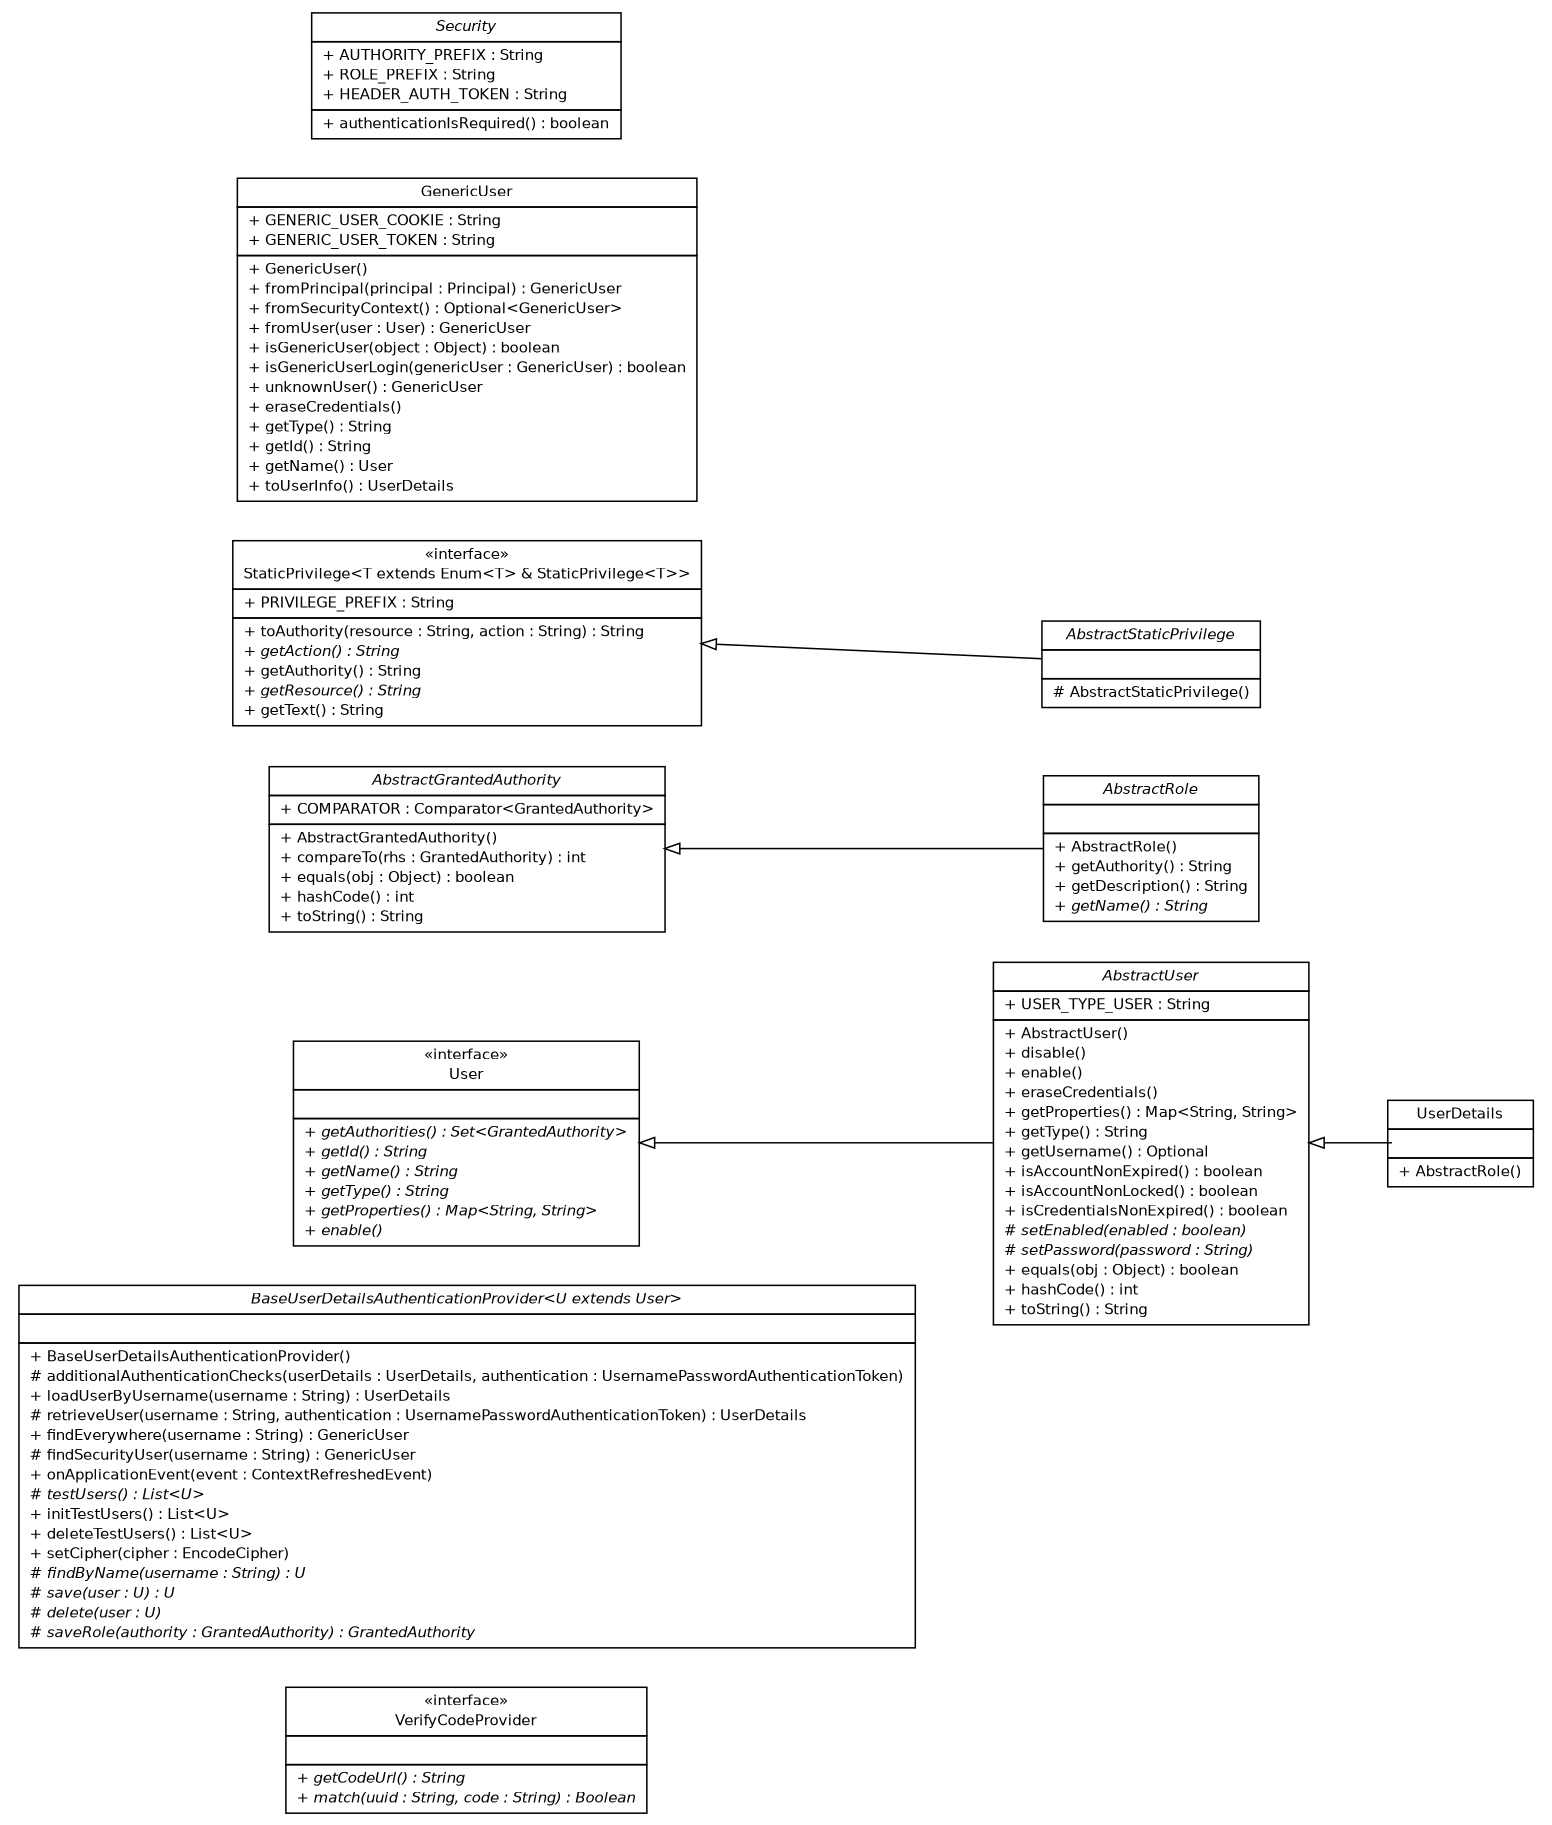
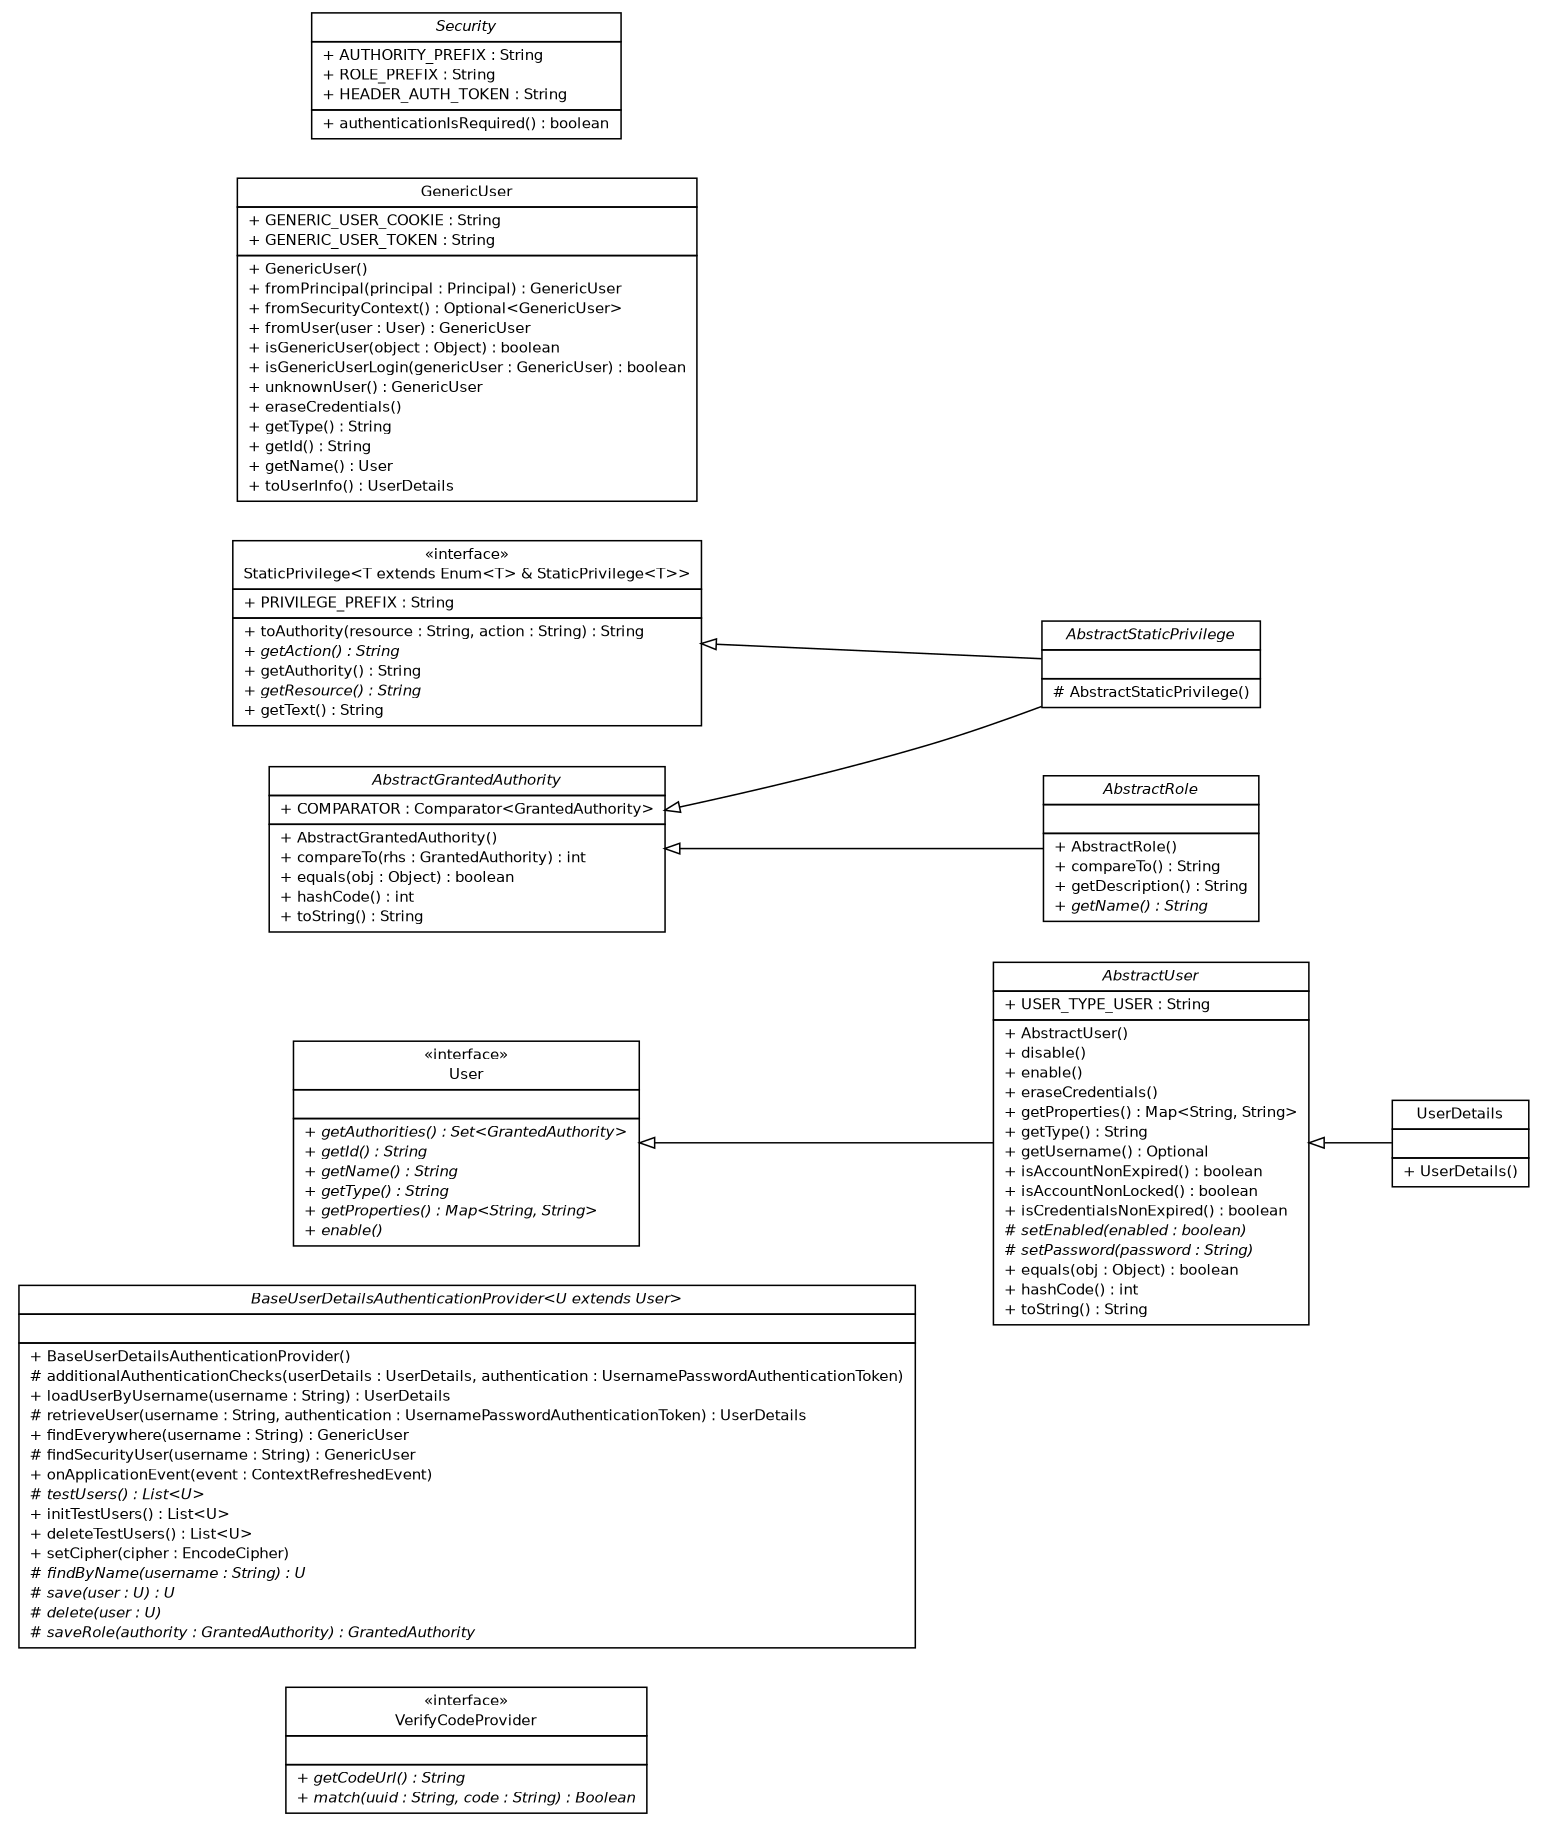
  digraph {
    nodesep=0.25
    rankdir=LR
    ranksep=0.5
    node [fontcolor=black fontname=Helvetica fontsize=10.0 shape=plaintext]
    edge [arrowtail=empty dir=back fontname=Helvetica fontsize=10 headport=p labelfontname=Helvetica labelfontsize=10 tailport=p]
    n1 [label=<<table title="cn.home1.oss.lib.security.api.VerifyCodeProvider" border="0" cellborder="1" cellspacing="0" cellpadding="2" port="p" href="./VerifyCodeProvider.html"> 		<tr><td><table border="0" cellspacing="0" cellpadding="1"> <tr><td align="center" balign="center"> &#171;interface&#187; </td></tr> <tr><td align="center" balign="center"> VerifyCodeProvider </td></tr> 		</table></td></tr> 		<tr><td><table border="0" cellspacing="0" cellpadding="1"> <tr><td align="left" balign="left">  </td></tr> 		</table></td></tr> 		<tr><td><table border="0" cellspacing="0" cellpadding="1"> <tr><td align="left" balign="left"><font face="Helvetica-Oblique" point-size="10.0"> + getCodeUrl() : String </font></td></tr> <tr><td align="left" balign="left"><font face="Helvetica-Oblique" point-size="10.0"> + match(uuid : String, code : String) : Boolean </font></td></tr> 		</table></td></tr> 		</table>>]
    n2 [label=<<table title="cn.home1.oss.lib.security.api.BaseUserDetailsAuthenticationProvider" border="0" cellborder="1" cellspacing="0" cellpadding="2" port="p" href="./BaseUserDetailsAuthenticationProvider.html"> 		<tr><td><table border="0" cellspacing="0" cellpadding="1"> <tr><td align="center" balign="center"><font face="Helvetica-Oblique"> BaseUserDetailsAuthenticationProvider&lt;U extends User&gt; </font></td></tr> 		</table></td></tr> 		<tr><td><table border="0" cellspacing="0" cellpadding="1"> <tr><td align="left" balign="left">  </td></tr> 		</table></td></tr> 		<tr><td><table border="0" cellspacing="0" cellpadding="1"> <tr><td align="left" balign="left"> + BaseUserDetailsAuthenticationProvider() </td></tr> <tr><td align="left" balign="left"> # additionalAuthenticationChecks(userDetails : UserDetails, authentication : UsernamePasswordAuthenticationToken) </td></tr> <tr><td align="left" balign="left"> + loadUserByUsername(username : String) : UserDetails </td></tr> <tr><td align="left" balign="left"> # retrieveUser(username : String, authentication : UsernamePasswordAuthenticationToken) : UserDetails </td></tr> <tr><td align="left" balign="left"> + findEverywhere(username : String) : GenericUser </td></tr> <tr><td align="left" balign="left"> # findSecurityUser(username : String) : GenericUser </td></tr> <tr><td align="left" balign="left"> + onApplicationEvent(event : ContextRefreshedEvent) </td></tr> <tr><td align="left" balign="left"><font face="Helvetica-Oblique" point-size="10.0"> # testUsers() : List&lt;U&gt; </font></td></tr> <tr><td align="left" balign="left"> + initTestUsers() : List&lt;U&gt; </td></tr> <tr><td align="left" balign="left"> + deleteTestUsers() : List&lt;U&gt; </td></tr> <tr><td align="left" balign="left"> + setCipher(cipher : EncodeCipher) </td></tr> <tr><td align="left" balign="left"><font face="Helvetica-Oblique" point-size="10.0"> # findByName(username : String) : U </font></td></tr> <tr><td align="left" balign="left"><font face="Helvetica-Oblique" point-size="10.0"> # save(user : U) : U </font></td></tr> <tr><td align="left" balign="left"><font face="Helvetica-Oblique" point-size="10.0"> # delete(user : U) </font></td></tr> <tr><td align="left" balign="left"><font face="Helvetica-Oblique" point-size="10.0"> # saveRole(authority : GrantedAuthority) : GrantedAuthority </font></td></tr> 		</table></td></tr> 		</table>>]
-   n3 [label=<<table title="cn.home1.oss.lib.security.api.UserDetails" border="0" cellborder="1" cellspacing="0" cellpadding="2" port="p" href="./UserDetails.html"> 		<tr><td><table border="0" cellspacing="0" cellpadding="1"> <tr><td align="center" balign="center"> UserDetails </td></tr> 		</table></td></tr> 		<tr><td><table border="0" cellspacing="0" cellpadding="1"> <tr><td align="left" balign="left">  </td></tr> 		</table></td></tr> 		<tr><td><table border="0" cellspacing="0" cellpadding="1"> <tr><td align="left" balign="left"> + AbstractRole() </td></tr> 		</table></td></tr> 		</table>>]
+   n3 [label=<<table title="cn.home1.oss.lib.security.api.UserDetails" border="0" cellborder="1" cellspacing="0" cellpadding="2" port="p" href="./UserDetails.html"> 		<tr><td><table border="0" cellspacing="0" cellpadding="1"> <tr><td align="center" balign="center"> UserDetails </td></tr> 		</table></td></tr> 		<tr><td><table border="0" cellspacing="0" cellpadding="1"> <tr><td align="left" balign="left">  </td></tr> 		</table></td></tr> 		<tr><td><table border="0" cellspacing="0" cellpadding="1"> <tr><td align="left" balign="left"> + UserDetails() </td></tr> 		</table></td></tr> 		</table>>]
    n4 [label=<<table title="cn.home1.oss.lib.security.api.AbstractStaticPrivilege" border="0" cellborder="1" cellspacing="0" cellpadding="2" port="p" href="./AbstractStaticPrivilege.html"> 		<tr><td><table border="0" cellspacing="0" cellpadding="1"> <tr><td align="center" balign="center"><font face="Helvetica-Oblique"> AbstractStaticPrivilege </font></td></tr> 		</table></td></tr> 		<tr><td><table border="0" cellspacing="0" cellpadding="1"> <tr><td align="left" balign="left">  </td></tr> 		</table></td></tr> 		<tr><td><table border="0" cellspacing="0" cellpadding="1"> <tr><td align="left" balign="left"> # AbstractStaticPrivilege() </td></tr> 		</table></td></tr> 		</table>>]
-   n5 [label=<<table title="cn.home1.oss.lib.security.api.AbstractRole" border="0" cellborder="1" cellspacing="0" cellpadding="2" port="p" href="./AbstractRole.html"> 		<tr><td><table border="0" cellspacing="0" cellpadding="1"> <tr><td align="center" balign="center"><font face="Helvetica-Oblique"> AbstractRole </font></td></tr> 		</table></td></tr> 		<tr><td><table border="0" cellspacing="0" cellpadding="1"> <tr><td align="left" balign="left">  </td></tr> 		</table></td></tr> 		<tr><td><table border="0" cellspacing="0" cellpadding="1"> <tr><td align="left" balign="left"> + AbstractRole() </td></tr> <tr><td align="left" balign="left"> + getAuthority() : String </td></tr> <tr><td align="left" balign="left"> + getDescription() : String </td></tr> <tr><td align="left" balign="left"><font face="Helvetica-Oblique" point-size="10.0"> + getName() : String </font></td></tr> 		</table></td></tr> 		</table>>]
+   n5 [label=<<table title="cn.home1.oss.lib.security.api.AbstractRole" border="0" cellborder="1" cellspacing="0" cellpadding="2" port="p" href="./AbstractRole.html"> 		<tr><td><table border="0" cellspacing="0" cellpadding="1"> <tr><td align="center" balign="center"><font face="Helvetica-Oblique"> AbstractRole </font></td></tr> 		</table></td></tr> 		<tr><td><table border="0" cellspacing="0" cellpadding="1"> <tr><td align="left" balign="left">  </td></tr> 		</table></td></tr> 		<tr><td><table border="0" cellspacing="0" cellpadding="1"> <tr><td align="left" balign="left"> + AbstractRole() </td></tr> <tr><td align="left" balign="left"> + compareTo() : String </td></tr> <tr><td align="left" balign="left"> + getDescription() : String </td></tr> <tr><td align="left" balign="left"><font face="Helvetica-Oblique" point-size="10.0"> + getName() : String </font></td></tr> 		</table></td></tr> 		</table>>]
    n6 [label=<<table title="cn.home1.oss.lib.security.api.GenericUser" border="0" cellborder="1" cellspacing="0" cellpadding="2" port="p" href="./GenericUser.html"> 		<tr><td><table border="0" cellspacing="0" cellpadding="1"> <tr><td align="center" balign="center"> GenericUser </td></tr> 		</table></td></tr> 		<tr><td><table border="0" cellspacing="0" cellpadding="1"> <tr><td align="left" balign="left"> + GENERIC_USER_COOKIE : String </td></tr> <tr><td align="left" balign="left"> + GENERIC_USER_TOKEN : String </td></tr> 		</table></td></tr> 		<tr><td><table border="0" cellspacing="0" cellpadding="1"> <tr><td align="left" balign="left"> + GenericUser() </td></tr> <tr><td align="left" balign="left"> + fromPrincipal(principal : Principal) : GenericUser </td></tr> <tr><td align="left" balign="left"> + fromSecurityContext() : Optional&lt;GenericUser&gt; </td></tr> <tr><td align="left" balign="left"> + fromUser(user : User) : GenericUser </td></tr> <tr><td align="left" balign="left"> + isGenericUser(object : Object) : boolean </td></tr> <tr><td align="left" balign="left"> + isGenericUserLogin(genericUser : GenericUser) : boolean </td></tr> <tr><td align="left" balign="left"> + unknownUser() : GenericUser </td></tr> <tr><td align="left" balign="left"> + eraseCredentials() </td></tr> <tr><td align="left" balign="left"> + getType() : String </td></tr> <tr><td align="left" balign="left"> + getId() : String </td></tr> <tr><td align="left" balign="left"> + getName() : User </td></tr> <tr><td align="left" balign="left"> + toUserInfo() : UserDetails </td></tr> 		</table></td></tr> 		</table>>]
    n7 [label=<<table title="cn.home1.oss.lib.security.api.User" border="0" cellborder="1" cellspacing="0" cellpadding="2" port="p" href="./User.html"> 		<tr><td><table border="0" cellspacing="0" cellpadding="1"> <tr><td align="center" balign="center"> &#171;interface&#187; </td></tr> <tr><td align="center" balign="center"> User </td></tr> 		</table></td></tr> 		<tr><td><table border="0" cellspacing="0" cellpadding="1"> <tr><td align="left" balign="left">  </td></tr> 		</table></td></tr> 		<tr><td><table border="0" cellspacing="0" cellpadding="1"> <tr><td align="left" balign="left"><font face="Helvetica-Oblique" point-size="10.0"> + getAuthorities() : Set&lt;GrantedAuthority&gt; </font></td></tr> <tr><td align="left" balign="left"><font face="Helvetica-Oblique" point-size="10.0"> + getId() : String </font></td></tr> <tr><td align="left" balign="left"><font face="Helvetica-Oblique" point-size="10.0"> + getName() : String </font></td></tr> <tr><td align="left" balign="left"><font face="Helvetica-Oblique" point-size="10.0"> + getType() : String </font></td></tr> <tr><td align="left" balign="left"><font face="Helvetica-Oblique" point-size="10.0"> + getProperties() : Map&lt;String, String&gt; </font></td></tr> <tr><td align="left" balign="left"><font face="Helvetica-Oblique" point-size="10.0"> + enable() </font></td></tr> 		</table></td></tr> 		</table>>]
    n8 [label=<<table title="cn.home1.oss.lib.security.api.AbstractUser" border="0" cellborder="1" cellspacing="0" cellpadding="2" port="p" href="./AbstractUser.html"> 		<tr><td><table border="0" cellspacing="0" cellpadding="1"> <tr><td align="center" balign="center"><font face="Helvetica-Oblique"> AbstractUser </font></td></tr> 		</table></td></tr> 		<tr><td><table border="0" cellspacing="0" cellpadding="1"> <tr><td align="left" balign="left"> + USER_TYPE_USER : String </td></tr> 		</table></td></tr> 		<tr><td><table border="0" cellspacing="0" cellpadding="1"> <tr><td align="left" balign="left"> + AbstractUser() </td></tr> <tr><td align="left" balign="left"> + disable() </td></tr> <tr><td align="left" balign="left"> + enable() </td></tr> <tr><td align="left" balign="left"> + eraseCredentials() </td></tr> <tr><td align="left" balign="left"> + getProperties() : Map&lt;String, String&gt; </td></tr> <tr><td align="left" balign="left"> + getType() : String </td></tr> <tr><td align="left" balign="left"> + getUsername() : Optional </td></tr> <tr><td align="left" balign="left"> + isAccountNonExpired() : boolean </td></tr> <tr><td align="left" balign="left"> + isAccountNonLocked() : boolean </td></tr> <tr><td align="left" balign="left"> + isCredentialsNonExpired() : boolean </td></tr> <tr><td align="left" balign="left"><font face="Helvetica-Oblique" point-size="10.0"> # setEnabled(enabled : boolean) </font></td></tr> <tr><td align="left" balign="left"><font face="Helvetica-Oblique" point-size="10.0"> # setPassword(password : String) </font></td></tr> <tr><td align="left" balign="left"> + equals(obj : Object) : boolean </td></tr> <tr><td align="left" balign="left"> + hashCode() : int </td></tr> <tr><td align="left" balign="left"> + toString() : String </td></tr> 		</table></td></tr> 		</table>>]
    n9 [label=<<table title="cn.home1.oss.lib.security.api.StaticPrivilege" border="0" cellborder="1" cellspacing="0" cellpadding="2" port="p" href="./StaticPrivilege.html"> 		<tr><td><table border="0" cellspacing="0" cellpadding="1"> <tr><td align="center" balign="center"> &#171;interface&#187; </td></tr> <tr><td align="center" balign="center"> StaticPrivilege&lt;T extends Enum&lt;T&gt; &amp; StaticPrivilege&lt;T&gt;&gt; </td></tr> 		</table></td></tr> 		<tr><td><table border="0" cellspacing="0" cellpadding="1"> <tr><td align="left" balign="left"> + PRIVILEGE_PREFIX : String </td></tr> 		</table></td></tr> 		<tr><td><table border="0" cellspacing="0" cellpadding="1"> <tr><td align="left" balign="left"> + toAuthority(resource : String, action : String) : String </td></tr> <tr><td align="left" balign="left"><font face="Helvetica-Oblique" point-size="10.0"> + getAction() : String </font></td></tr> <tr><td align="left" balign="left"> + getAuthority() : String </td></tr> <tr><td align="left" balign="left"><font face="Helvetica-Oblique" point-size="10.0"> + getResource() : String </font></td></tr> <tr><td align="left" balign="left"> + getText() : String </td></tr> 		</table></td></tr> 		</table>>]
    n10 [label=<<table title="cn.home1.oss.lib.security.api.AbstractGrantedAuthority" border="0" cellborder="1" cellspacing="0" cellpadding="2" port="p" href="./AbstractGrantedAuthority.html"> 		<tr><td><table border="0" cellspacing="0" cellpadding="1"> <tr><td align="center" balign="center"><font face="Helvetica-Oblique"> AbstractGrantedAuthority </font></td></tr> 		</table></td></tr> 		<tr><td><table border="0" cellspacing="0" cellpadding="1"> <tr><td align="left" balign="left"> + COMPARATOR : Comparator&lt;GrantedAuthority&gt; </td></tr> 		</table></td></tr> 		<tr><td><table border="0" cellspacing="0" cellpadding="1"> <tr><td align="left" balign="left"> + AbstractGrantedAuthority() </td></tr> <tr><td align="left" balign="left"> + compareTo(rhs : GrantedAuthority) : int </td></tr> <tr><td align="left" balign="left"> + equals(obj : Object) : boolean </td></tr> <tr><td align="left" balign="left"> + hashCode() : int </td></tr> <tr><td align="left" balign="left"> + toString() : String </td></tr> 		</table></td></tr> 		</table>>]
    n11 [label=<<table title="cn.home1.oss.lib.security.api.Security" border="0" cellborder="1" cellspacing="0" cellpadding="2" port="p" href="./Security.html"> 		<tr><td><table border="0" cellspacing="0" cellpadding="1"> <tr><td align="center" balign="center"><font face="Helvetica-Oblique"> Security </font></td></tr> 		</table></td></tr> 		<tr><td><table border="0" cellspacing="0" cellpadding="1"> <tr><td align="left" balign="left"> + AUTHORITY_PREFIX : String </td></tr> <tr><td align="left" balign="left"> + ROLE_PREFIX : String </td></tr> <tr><td align="left" balign="left"> + HEADER_AUTH_TOKEN : String </td></tr> 		</table></td></tr> 		<tr><td><table border="0" cellspacing="0" cellpadding="1"> <tr><td align="left" balign="left"> + authenticationIsRequired() : boolean </td></tr> 		</table></td></tr> 		</table>>]
    n7 -> n8 [style=solid]
    n8 -> n3
    n9 -> n4 [style=solid]
+   n10 -> n4
    n10 -> n5
  }
